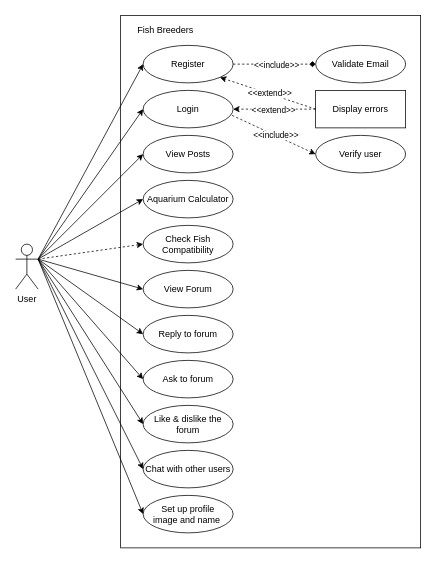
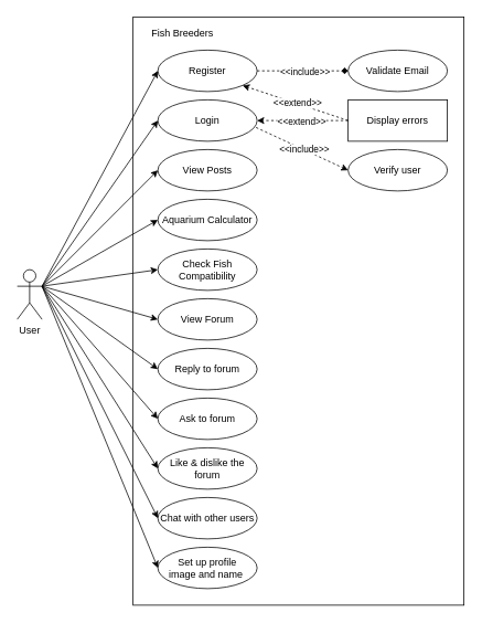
  <mxCell id="0" />
  <mxCell id="1" parent="0" />
  <mxCell id="2" value="" style="rounded=0;whiteSpace=wrap;html=1;" parent="1" vertex="1"><mxGeometry x="160" y="20" width="400" height="710" as="geometry" /></mxCell>
  <mxCell id="3" style="rounded=0;orthogonalLoop=1;jettySize=auto;html=1;exitX=1;exitY=0.333;exitDx=0;exitDy=0;exitPerimeter=0;entryX=0;entryY=0.5;entryDx=0;entryDy=0;" parent="1" source="14" target="15" edge="1"><mxGeometry relative="1" as="geometry" /></mxCell>
  <mxCell id="4" style="edgeStyle=none;rounded=0;orthogonalLoop=1;jettySize=auto;html=1;exitX=1;exitY=0.333;exitDx=0;exitDy=0;exitPerimeter=0;entryX=0;entryY=0.5;entryDx=0;entryDy=0;" parent="1" source="14" target="16" edge="1"><mxGeometry relative="1" as="geometry" /></mxCell>
  <mxCell id="5" style="edgeStyle=none;rounded=0;orthogonalLoop=1;jettySize=auto;html=1;exitX=1;exitY=0.333;exitDx=0;exitDy=0;exitPerimeter=0;entryX=0;entryY=0.5;entryDx=0;entryDy=0;" parent="1" source="14" target="17" edge="1"><mxGeometry relative="1" as="geometry" /></mxCell>
- <mxCell id="6" style="edgeStyle=none;rounded=0;orthogonalLoop=1;jettySize=auto;html=1;exitX=1;exitY=0.333;exitDx=0;exitDy=0;exitPerimeter=0;entryX=0;entryY=0.5;entryDx=0;entryDy=0;dashed=1;" parent="1" source="14" target="18" edge="1"><mxGeometry relative="1" as="geometry" /></mxCell>
+ <mxCell id="6" style="edgeStyle=none;rounded=0;orthogonalLoop=1;jettySize=auto;html=1;exitX=1;exitY=0.333;exitDx=0;exitDy=0;exitPerimeter=0;entryX=0;entryY=0.5;entryDx=0;entryDy=0;" parent="1" source="14" target="18" edge="1"><mxGeometry relative="1" as="geometry" /></mxCell>
  <mxCell id="7" style="edgeStyle=none;rounded=0;orthogonalLoop=1;jettySize=auto;html=1;exitX=1;exitY=0.333;exitDx=0;exitDy=0;exitPerimeter=0;entryX=0;entryY=0.5;entryDx=0;entryDy=0;" parent="1" source="14" target="19" edge="1"><mxGeometry relative="1" as="geometry" /></mxCell>
  <mxCell id="8" style="edgeStyle=none;rounded=0;orthogonalLoop=1;jettySize=auto;html=1;exitX=1;exitY=0.333;exitDx=0;exitDy=0;exitPerimeter=0;entryX=0;entryY=0.5;entryDx=0;entryDy=0;" parent="1" source="14" target="20" edge="1"><mxGeometry relative="1" as="geometry" /></mxCell>
  <mxCell id="9" style="edgeStyle=none;rounded=0;orthogonalLoop=1;jettySize=auto;html=1;exitX=1;exitY=0.333;exitDx=0;exitDy=0;exitPerimeter=0;entryX=0;entryY=0.5;entryDx=0;entryDy=0;" parent="1" source="14" target="21" edge="1"><mxGeometry relative="1" as="geometry" /></mxCell>
  <mxCell id="10" style="edgeStyle=none;rounded=0;orthogonalLoop=1;jettySize=auto;html=1;exitX=1;exitY=0.333;exitDx=0;exitDy=0;exitPerimeter=0;entryX=0;entryY=0.5;entryDx=0;entryDy=0;" parent="1" source="14" target="22" edge="1"><mxGeometry relative="1" as="geometry" /></mxCell>
  <mxCell id="11" style="edgeStyle=none;rounded=0;orthogonalLoop=1;jettySize=auto;html=1;exitX=1;exitY=0.333;exitDx=0;exitDy=0;exitPerimeter=0;entryX=0;entryY=0.5;entryDx=0;entryDy=0;" parent="1" source="14" target="23" edge="1"><mxGeometry relative="1" as="geometry" /></mxCell>
  <mxCell id="12" style="rounded=0;orthogonalLoop=1;jettySize=auto;html=1;exitX=1;exitY=0.333;exitDx=0;exitDy=0;exitPerimeter=0;entryX=0;entryY=0.5;entryDx=0;entryDy=0;" parent="1" source="14" target="30" edge="1"><mxGeometry relative="1" as="geometry" /></mxCell>
  <mxCell id="13" style="edgeStyle=none;rounded=0;orthogonalLoop=1;jettySize=auto;html=1;exitX=1;exitY=0.333;exitDx=0;exitDy=0;exitPerimeter=0;entryX=0;entryY=0.5;entryDx=0;entryDy=0;" parent="1" source="14" target="36" edge="1"><mxGeometry relative="1" as="geometry" /></mxCell>
  <mxCell id="14" value="User" style="shape=umlActor;verticalLabelPosition=bottom;verticalAlign=top;html=1;outlineConnect=0;fillColor=none;gradientColor=#ffffff;" parent="1" vertex="1"><mxGeometry x="20" y="325" width="30" height="60" as="geometry" /></mxCell>
  <mxCell id="15" value="Login" style="ellipse;whiteSpace=wrap;html=1;fillColor=none;gradientColor=#ffffff;" parent="1" vertex="1"><mxGeometry x="190" y="120" width="120" height="50" as="geometry" /></mxCell>
  <mxCell id="16" value="View Posts" style="ellipse;whiteSpace=wrap;html=1;fillColor=none;gradientColor=#ffffff;" parent="1" vertex="1"><mxGeometry x="190" y="180" width="120" height="50" as="geometry" /></mxCell>
  <mxCell id="17" value="Aquarium Calculator" style="ellipse;whiteSpace=wrap;html=1;fillColor=none;gradientColor=#ffffff;" parent="1" vertex="1"><mxGeometry x="190" y="240" width="120" height="50" as="geometry" /></mxCell>
  <mxCell id="18" value="Check Fish Compatibility" style="ellipse;whiteSpace=wrap;html=1;fillColor=none;gradientColor=#ffffff;" parent="1" vertex="1"><mxGeometry x="190" y="300" width="120" height="50" as="geometry" /></mxCell>
  <mxCell id="19" value="View Forum" style="ellipse;whiteSpace=wrap;html=1;fillColor=none;gradientColor=#ffffff;" parent="1" vertex="1"><mxGeometry x="190" y="360" width="120" height="50" as="geometry" /></mxCell>
  <mxCell id="20" value="Reply to forum" style="ellipse;whiteSpace=wrap;html=1;fillColor=none;gradientColor=#ffffff;" parent="1" vertex="1"><mxGeometry x="190" y="420" width="120" height="50" as="geometry" /></mxCell>
  <mxCell id="21" value="Ask to forum" style="ellipse;whiteSpace=wrap;html=1;fillColor=none;gradientColor=#ffffff;" parent="1" vertex="1"><mxGeometry x="190" y="480" width="120" height="50" as="geometry" /></mxCell>
  <mxCell id="22" value="Like &amp;amp; dislike the forum" style="ellipse;whiteSpace=wrap;html=1;fillColor=none;gradientColor=#ffffff;" parent="1" vertex="1"><mxGeometry x="190" y="540" width="120" height="50" as="geometry" /></mxCell>
  <mxCell id="23" value="Chat with other users" style="ellipse;whiteSpace=wrap;html=1;fillColor=none;gradientColor=#ffffff;" parent="1" vertex="1"><mxGeometry x="190" y="600" width="120" height="50" as="geometry" /></mxCell>
  <mxCell id="24" value="Verify user" style="ellipse;whiteSpace=wrap;html=1;fillColor=none;gradientColor=#ffffff;" parent="1" vertex="1"><mxGeometry x="420" y="180" width="120" height="50" as="geometry" /></mxCell>
  <mxCell id="25" style="edgeStyle=none;rounded=0;orthogonalLoop=1;jettySize=auto;html=1;exitX=0;exitY=0.5;exitDx=0;exitDy=0;entryX=1;entryY=0.5;entryDx=0;entryDy=0;dashed=1;" parent="1" source="26" target="15" edge="1"><mxGeometry relative="1" as="geometry" /></mxCell>
  <mxCell id="26" value="Display errors" style="whiteSpace=wrap;html=1;fillColor=none;gradientColor=#ffffff;rounded=0;" parent="1" vertex="1"><mxGeometry x="420" y="120" width="120" height="50" as="geometry" /></mxCell>
  <mxCell id="27" value="" style="endArrow=classic;html=1;dashed=1;exitX=0.989;exitY=0.667;exitDx=0;exitDy=0;entryX=0;entryY=0.5;entryDx=0;entryDy=0;exitPerimeter=0;" parent="1" source="15" target="24" edge="1"><mxGeometry relative="1" as="geometry"><mxPoint x="300" y="90" as="sourcePoint" /><mxPoint x="400" y="90" as="targetPoint" /></mxGeometry></mxCell>
  <mxCell id="28" value="&amp;lt;&amp;lt;include&amp;gt;&amp;gt;" style="edgeLabel;resizable=0;html=1;align=center;verticalAlign=middle;" parent="27" connectable="0" vertex="1"><mxGeometry relative="1" as="geometry"><mxPoint x="2" as="offset" /></mxGeometry></mxCell>
  <mxCell id="29" value="&amp;lt;&amp;lt;extend&amp;gt;&amp;gt;" style="edgeLabel;resizable=0;html=1;align=center;verticalAlign=middle;" parent="27" connectable="0" vertex="1"><mxGeometry relative="1" as="geometry"><mxPoint x="-1" y="-34" as="offset" /></mxGeometry></mxCell>
  <mxCell id="30" value="Register" style="ellipse;whiteSpace=wrap;html=1;fillColor=none;gradientColor=#ffffff;" parent="1" vertex="1"><mxGeometry x="190" y="60" width="120" height="50" as="geometry" /></mxCell>
  <mxCell id="31" value="Validate Email" style="ellipse;whiteSpace=wrap;html=1;fillColor=none;gradientColor=#ffffff;" parent="1" vertex="1"><mxGeometry x="420" y="60" width="120" height="50" as="geometry" /></mxCell>
  <mxCell id="32" value="" style="endArrow=classic;html=1;dashed=1;exitX=0;exitY=0.5;exitDx=0;exitDy=0;entryX=1;entryY=1;entryDx=0;entryDy=0;" parent="1" source="26" target="30" edge="1"><mxGeometry relative="1" as="geometry"><mxPoint x="300" y="54.18" as="sourcePoint" /><mxPoint x="411.32" y="115.83" as="targetPoint" /></mxGeometry></mxCell>
  <mxCell id="33" value="&amp;lt;&amp;lt;extend&amp;gt;&amp;gt;" style="edgeLabel;resizable=0;html=1;align=center;verticalAlign=middle;" parent="32" connectable="0" vertex="1"><mxGeometry relative="1" as="geometry"><mxPoint x="2" as="offset" /></mxGeometry></mxCell>
  <mxCell id="34" value="" style="endArrow=diamond;html=1;dashed=1;exitX=1;exitY=0.5;exitDx=0;exitDy=0;entryX=0;entryY=0.5;entryDx=0;entryDy=0;" parent="1" source="30" target="31" edge="1"><mxGeometry relative="1" as="geometry"><mxPoint x="430" y="165" as="sourcePoint" /><mxPoint x="302.426" y="112.678" as="targetPoint" /></mxGeometry></mxCell>
  <mxCell id="35" value="&amp;lt;&amp;lt;include&amp;gt;&amp;gt;" style="edgeLabel;resizable=0;html=1;align=center;verticalAlign=middle;" parent="34" connectable="0" vertex="1"><mxGeometry relative="1" as="geometry"><mxPoint x="2" as="offset" /></mxGeometry></mxCell>
  <mxCell id="36" value="Set up profile&lt;br&gt;image and name&amp;nbsp;" style="ellipse;whiteSpace=wrap;html=1;fillColor=none;gradientColor=#ffffff;" parent="1" vertex="1"><mxGeometry x="190" y="660" width="120" height="50" as="geometry" /></mxCell>
  <mxCell id="37" value="Fish Breeders" style="text;html=1;strokeColor=none;fillColor=none;align=center;verticalAlign=middle;whiteSpace=wrap;rounded=0;" parent="1" vertex="1"><mxGeometry x="170" y="30" width="100" height="20" as="geometry" /></mxCell>
